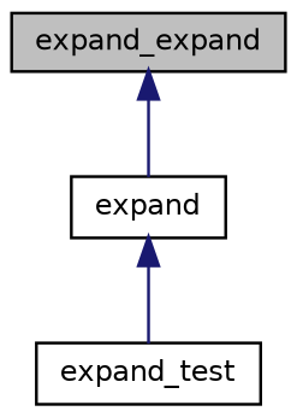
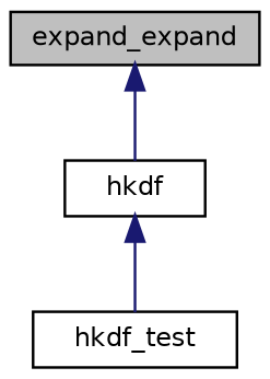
  digraph {
    rankdir=TB
    node [color=black fillcolor=white fontname=Helvetica fontsize=10 shape=record style=filled]
    edge [color=midnightblue dir=back fontname=Helvetica fontsize=10 labelfontname=Helvetica labelfontsize=10 style=solid]
    n1 [fillcolor=grey75 fontcolor=black height=0.2 label=expand_expand width=0.4]
-   n2 [height=0.2 label=expand width=0.4]
-   n3 [height=0.2 label=expand_test width=0.4]
+   n2 [height=0.2 label=hkdf width=0.4]
+   n3 [height=0.2 label=hkdf_test width=0.4]
    n1 -> n2
    n2 -> n3
  }
